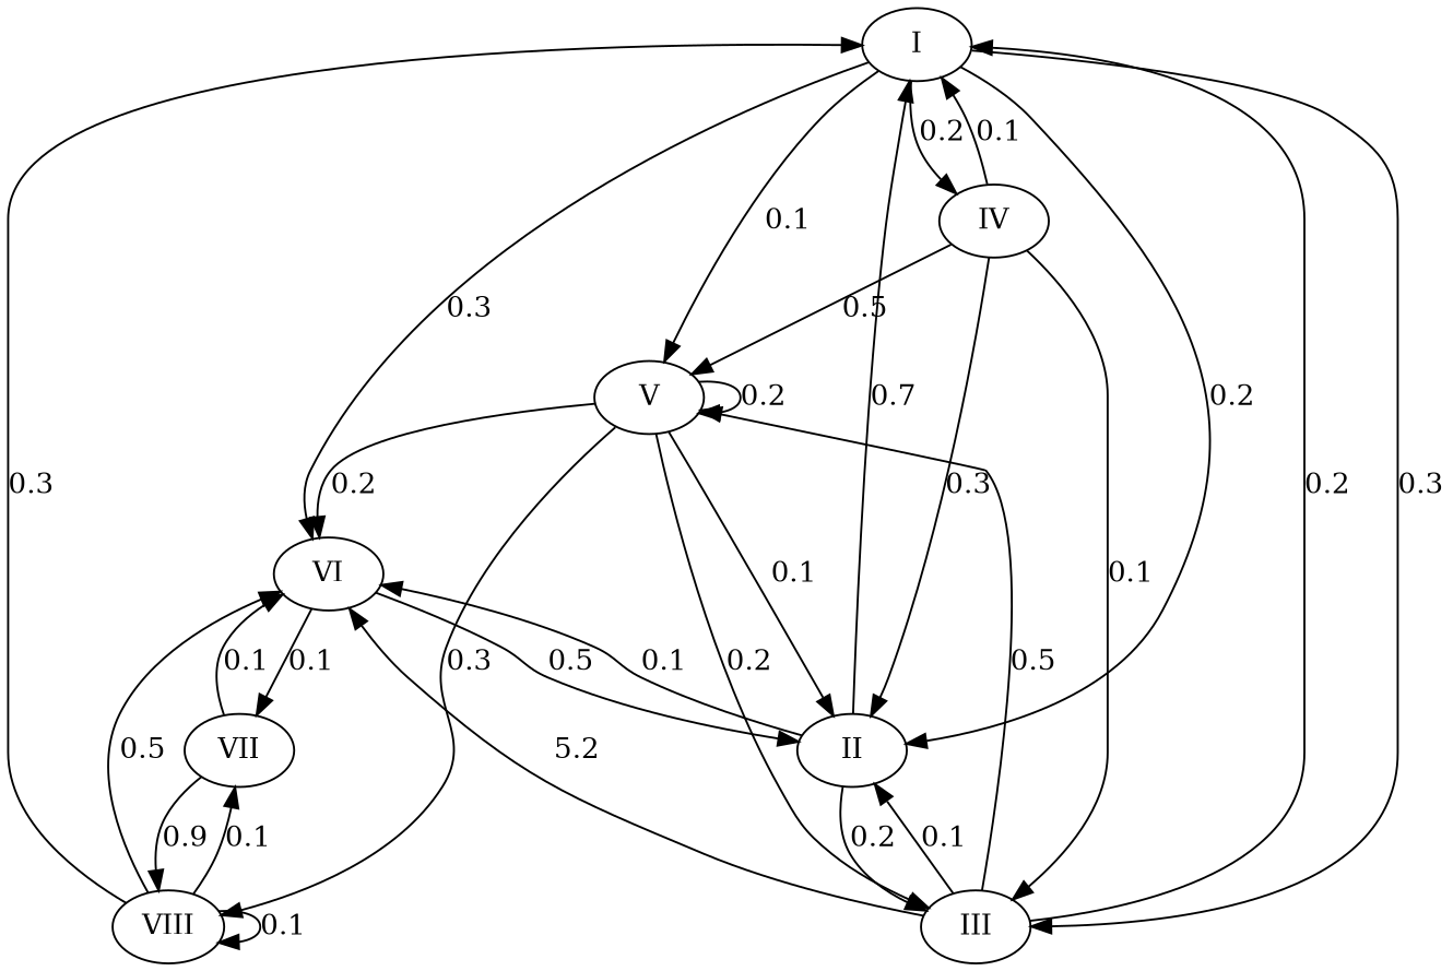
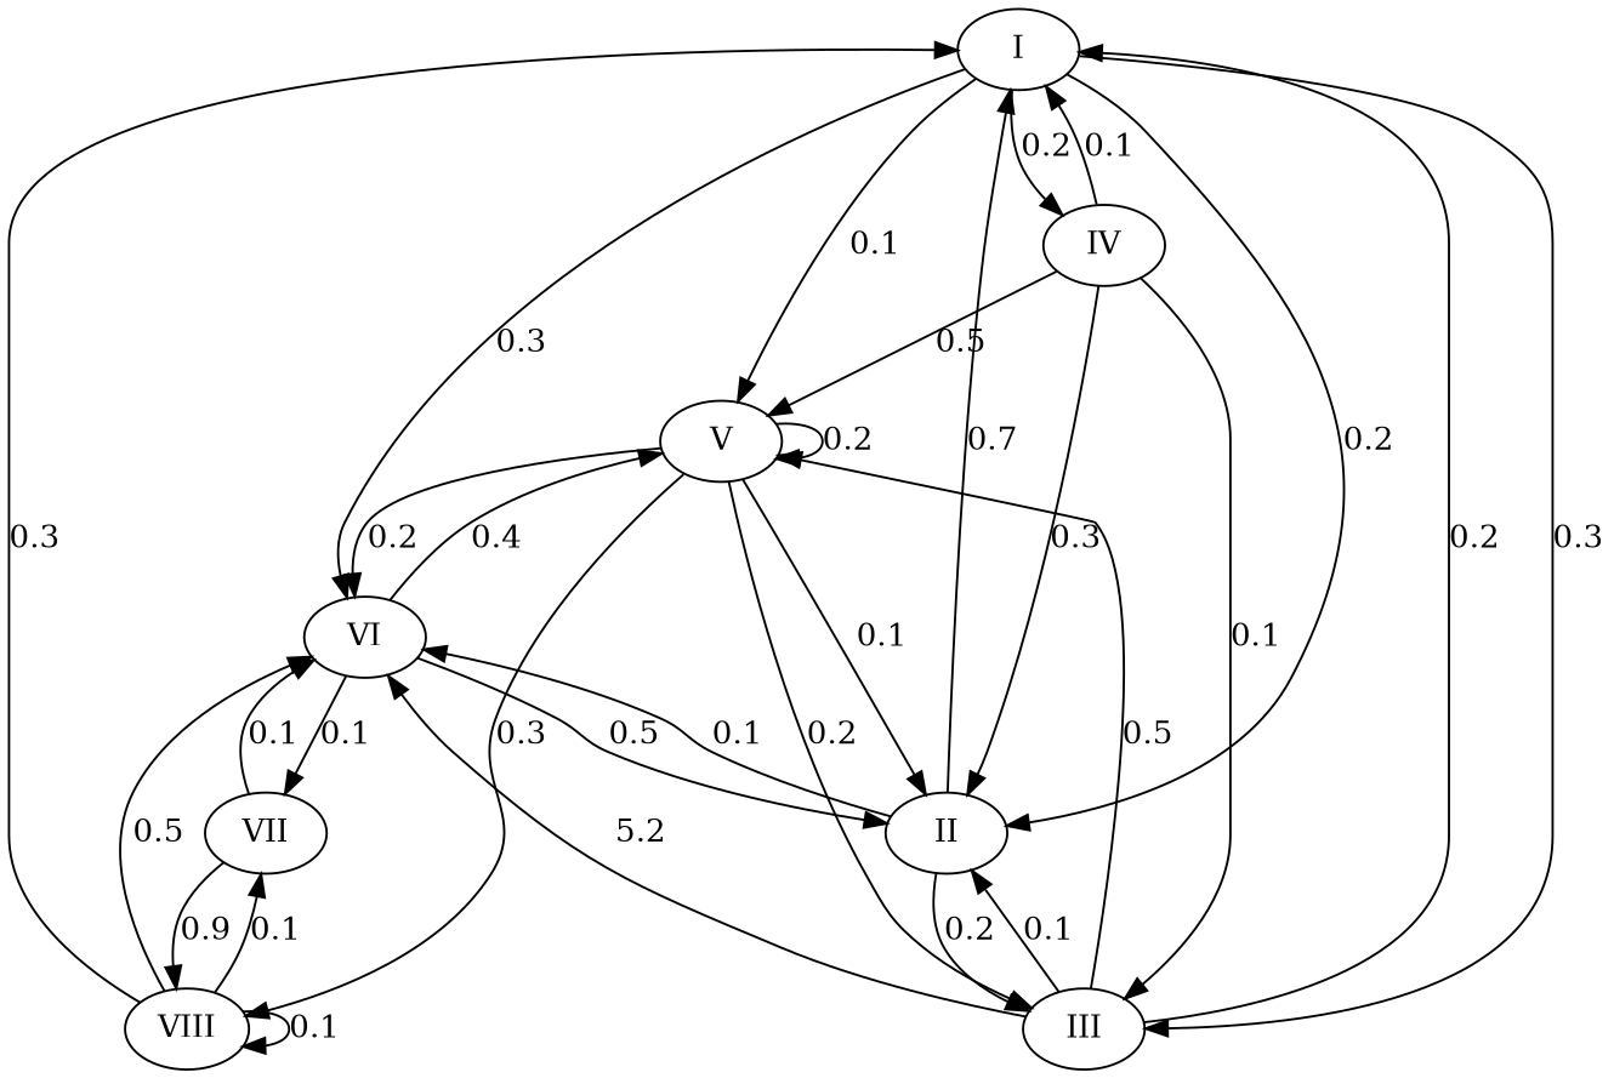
  digraph {
    rankdir=TB
    I
    V
    IV
    VI
    III
    II
    VIII
    VII
    I -> V [label=0.1]
    I -> IV [label=0.2]
    I -> VI [label=0.3]
    I -> III [label=0.3]
    I -> II [label=0.2]
    V -> V [label=0.2]
    V -> VI [label=0.2]
    V -> III [label=0.2]
    V -> II [label=0.1]
    V -> VIII [label=0.3]
    IV -> I [label=0.1]
    IV -> V [label=0.5]
    IV -> III [label=0.1]
    IV -> II [label=0.3]
+   VI -> V [label=0.4]
    VI -> II [label=0.5]
    VI -> VII [label=0.1]
    III -> I [label=0.2]
    III -> V [label=0.5]
    III -> VI [label=5.2]
    III -> II [label=0.1]
    II -> I [label=0.7]
    II -> VI [label=0.1]
    II -> III [label=0.2]
    VIII -> I [label=0.3]
    VIII -> VI [label=0.5]
    VIII -> VIII [label=0.1]
    VIII -> VII [label=0.1]
    VII -> VI [label=0.1]
    VII -> VIII [label=0.9]
  }
